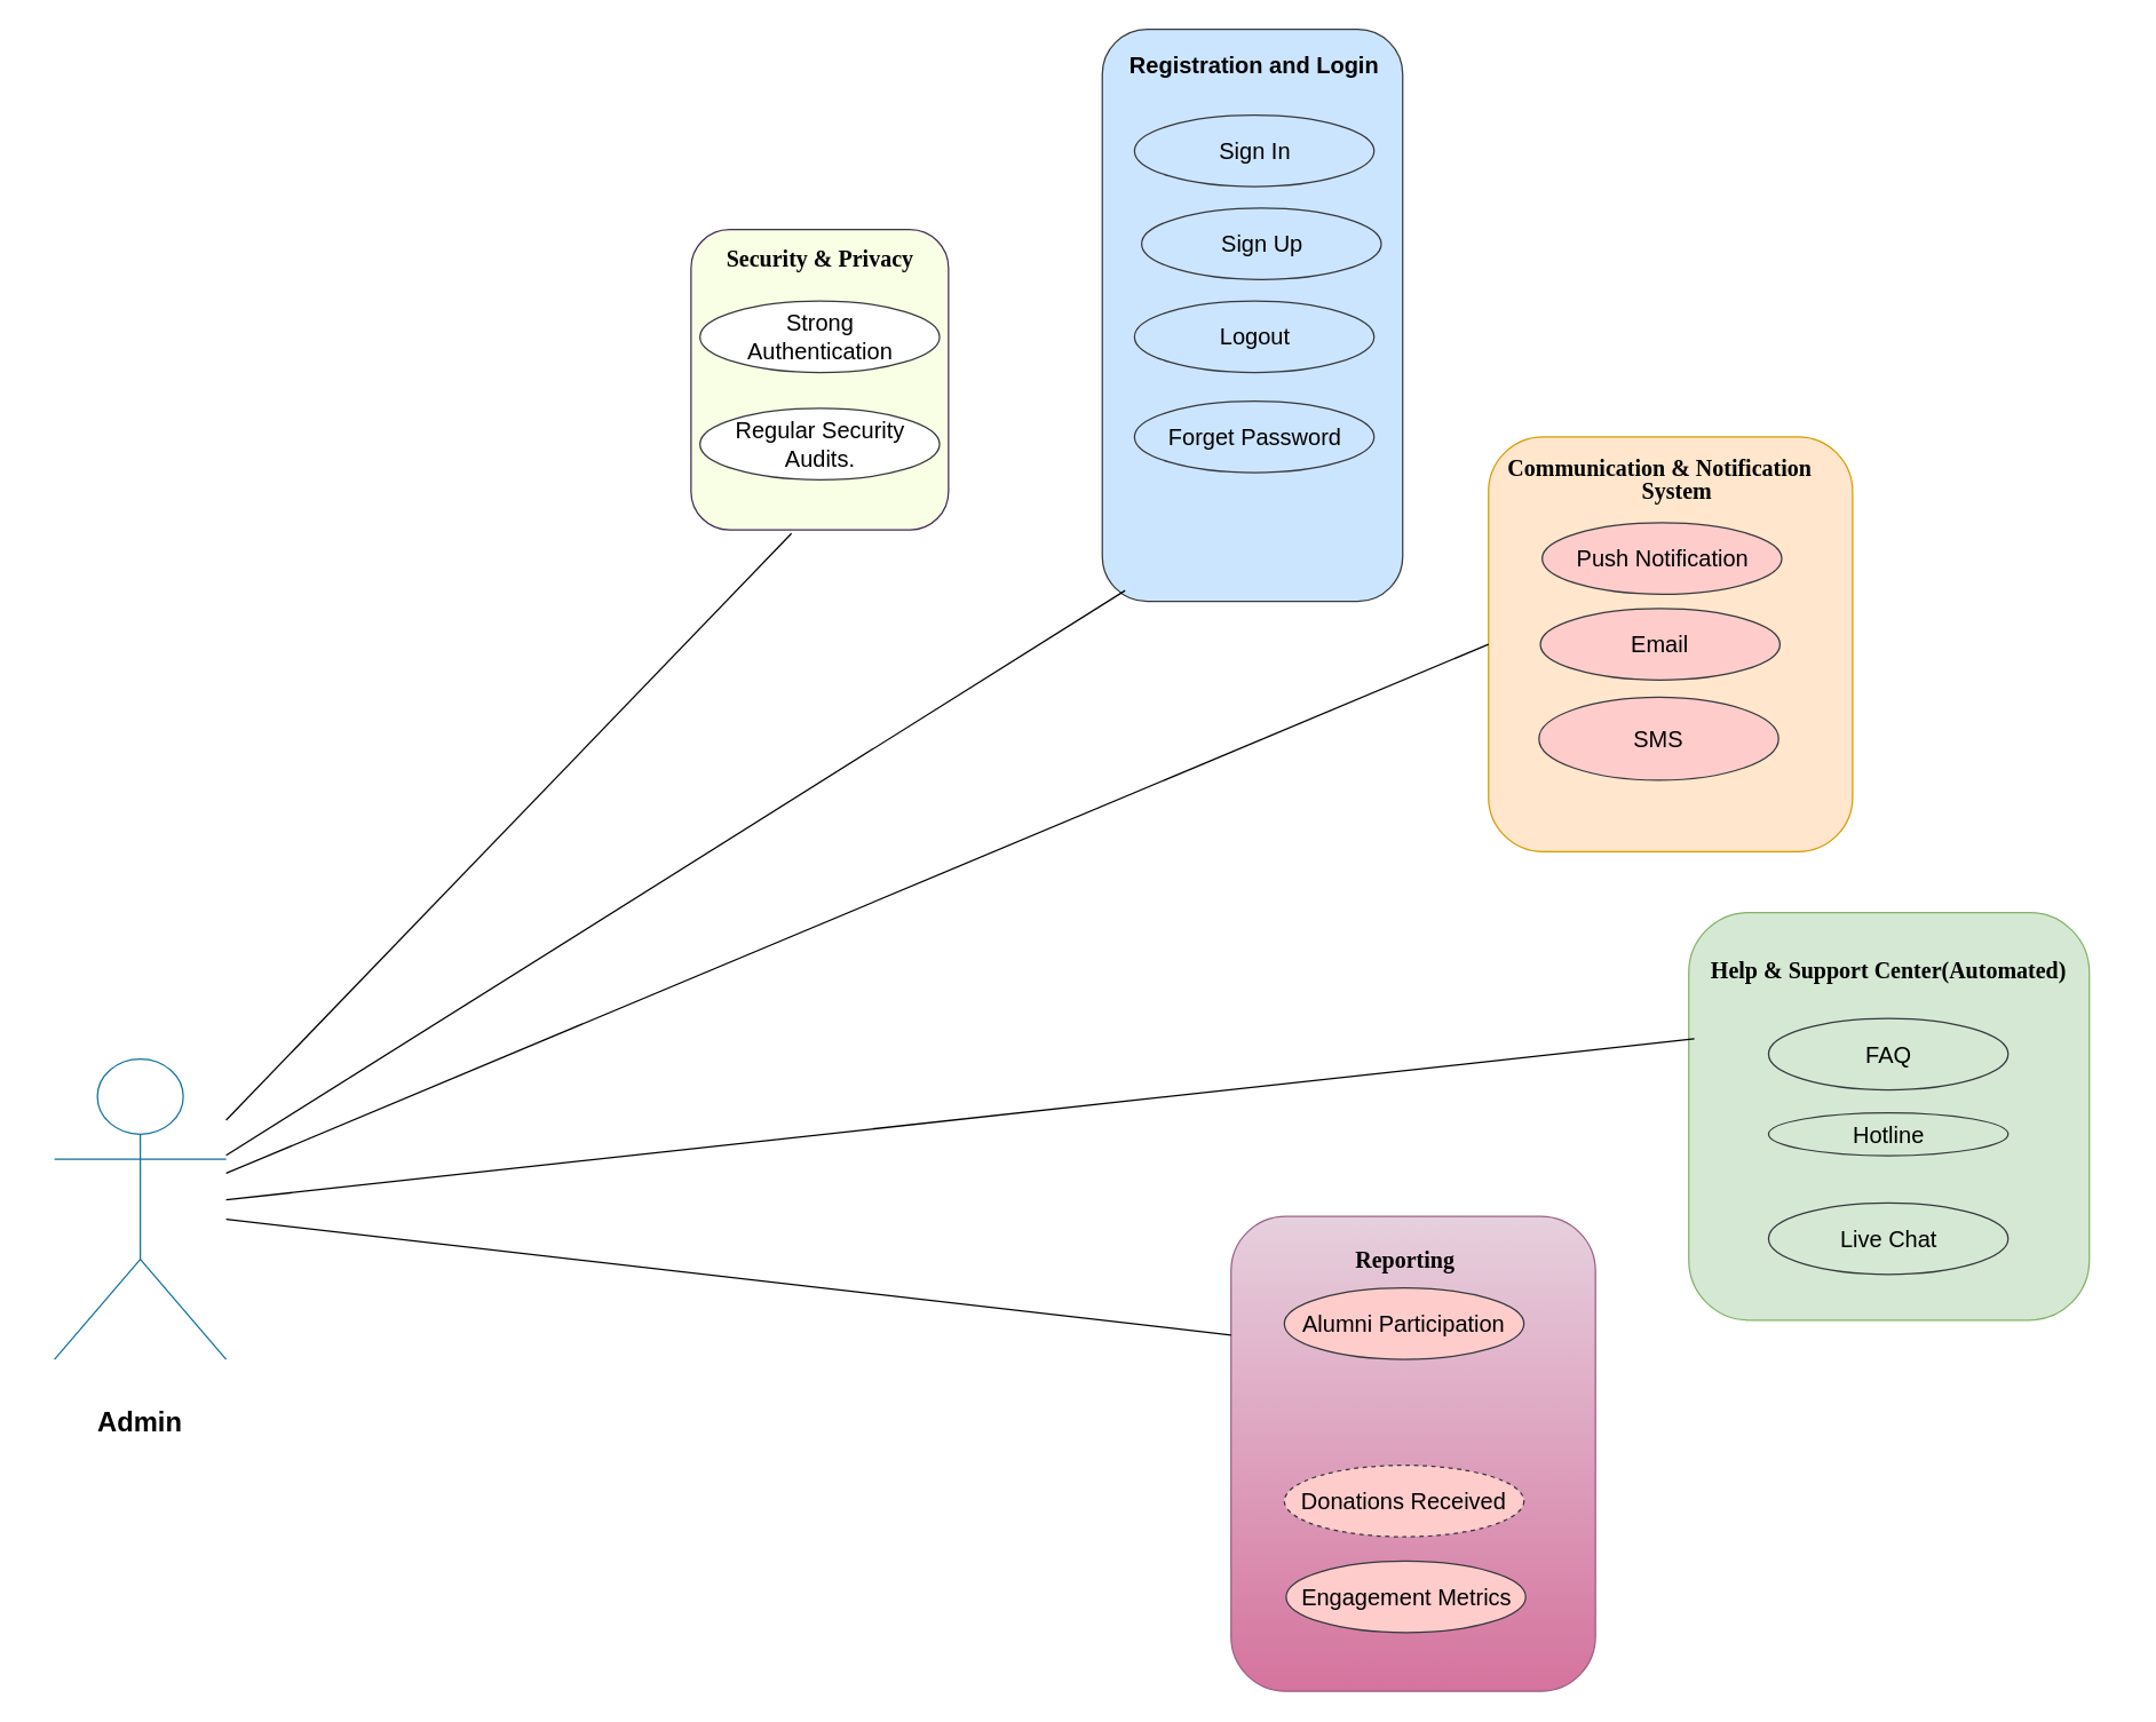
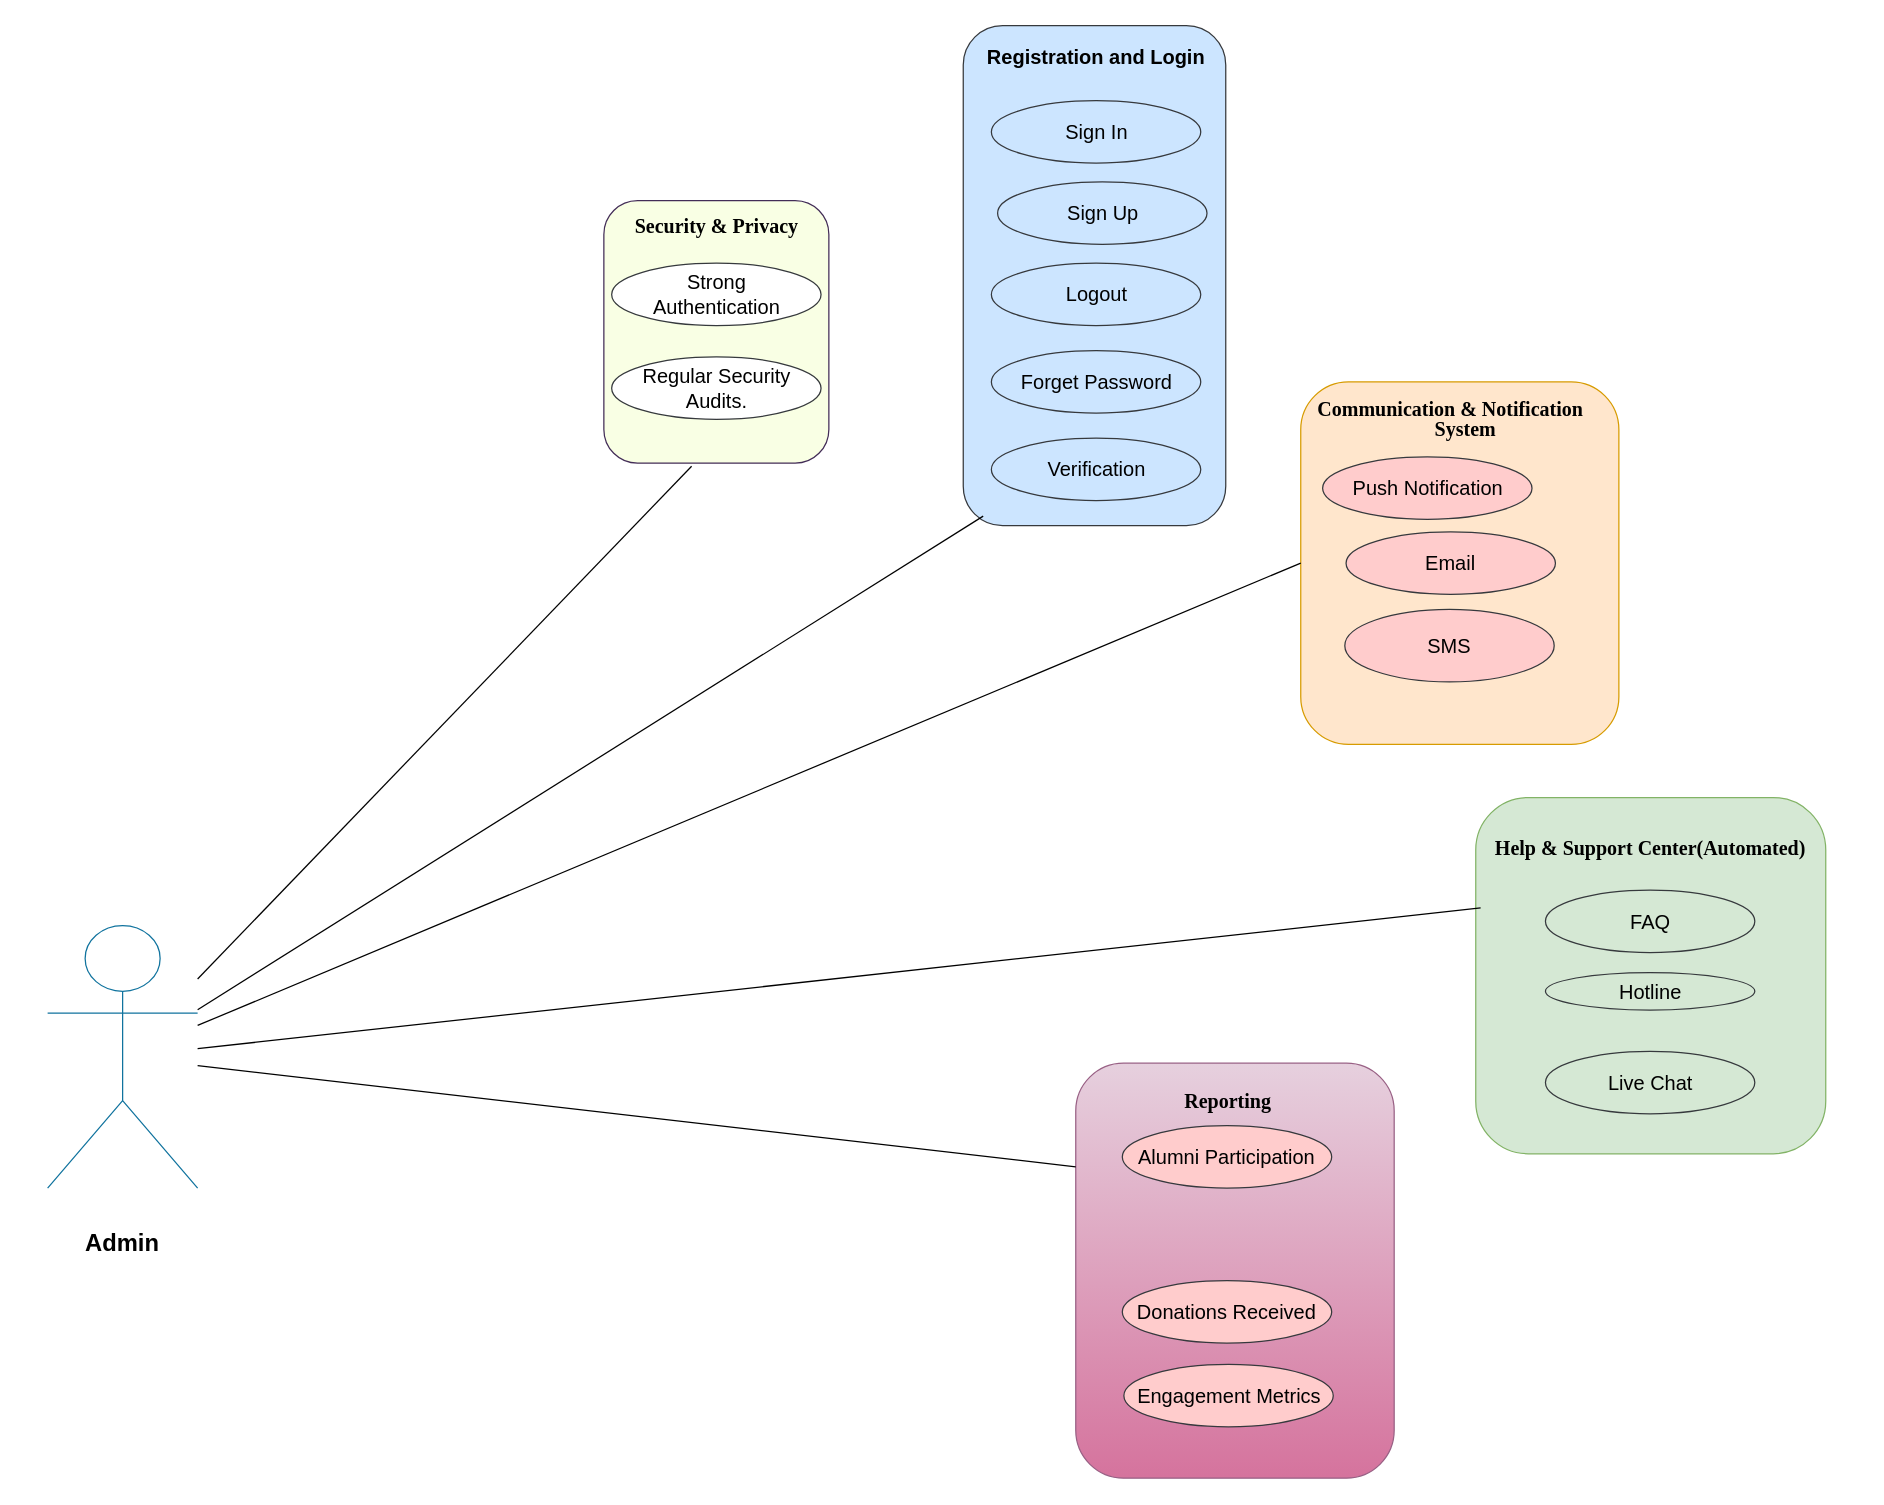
  <mxCell id="0" />
  <mxCell id="1" parent="0" />
  <mxCell id="2" value="" style="rounded=1;whiteSpace=wrap;html=1;labelBackgroundColor=none;fillColor=#cce5ff;strokeColor=#36393d;" vertex="1" parent="1"><mxGeometry x="770" y="20" width="210" height="400" as="geometry" /></mxCell>
  <mxCell id="3" value="&lt;font style=&quot;font-size: 16px;&quot;&gt;Sign In&lt;/font&gt;" style="ellipse;whiteSpace=wrap;html=1;labelBackgroundColor=none;rounded=1;fillColor=#cce5ff;strokeColor=#36393d;" vertex="1" parent="1"><mxGeometry x="792.5" y="80" width="167.5" height="50" as="geometry" /></mxCell>
  <mxCell id="4" value="&lt;font style=&quot;font-size: 16px;&quot;&gt;Sign Up&lt;/font&gt;" style="ellipse;whiteSpace=wrap;html=1;labelBackgroundColor=none;rounded=1;fillColor=#cce5ff;strokeColor=#36393d;" vertex="1" parent="1"><mxGeometry x="797.5" y="145" width="167.5" height="50" as="geometry" /></mxCell>
  <mxCell id="5" value="&lt;font style=&quot;font-size: 16px;&quot;&gt;Logout&lt;/font&gt;" style="ellipse;whiteSpace=wrap;html=1;labelBackgroundColor=none;rounded=1;fillColor=#cce5ff;strokeColor=#36393d;" vertex="1" parent="1"><mxGeometry x="792.5" y="210" width="167.5" height="50" as="geometry" /></mxCell>
  <mxCell id="6" value="&lt;font style=&quot;font-size: 16px;&quot;&gt;Forget Password&lt;/font&gt;" style="ellipse;whiteSpace=wrap;html=1;labelBackgroundColor=none;rounded=1;fillColor=#cce5ff;strokeColor=#36393d;" vertex="1" parent="1"><mxGeometry x="792.5" y="280" width="167.5" height="50" as="geometry" /></mxCell>
+ <mxCell id="7" value="&lt;font style=&quot;font-size: 16px;&quot;&gt;Verification&lt;/font&gt;" style="ellipse;whiteSpace=wrap;html=1;labelBackgroundColor=none;rounded=1;fillColor=#cce5ff;strokeColor=#36393d;" vertex="1" parent="1"><mxGeometry x="792.5" y="350" width="167.5" height="50" as="geometry" /></mxCell>
  <mxCell id="8" value="&lt;b&gt;&lt;span style=&quot;font-size:12.0pt;line-height:107%;&lt;br/&gt;font-family:&amp;quot;Times New Roman&amp;quot;,serif;mso-fareast-font-family:&amp;quot;Times New Roman&amp;quot;;&lt;br/&gt;color:#262626;mso-ansi-language:EN-US;mso-fareast-language:EN-US;mso-bidi-language:&lt;br/&gt;AR-SA&quot;&gt;Registration and Login&lt;/span&gt;&lt;/b&gt;" style="text;html=1;align=center;verticalAlign=middle;whiteSpace=wrap;rounded=0;" vertex="1" parent="1"><mxGeometry x="786.88" y="30" width="178.75" height="30" as="geometry" /></mxCell>
  <mxCell id="9" value="" style="shape=umlActor;verticalLabelPosition=bottom;verticalAlign=top;html=1;outlineConnect=0;fillColor=none;strokeColor=#10739e;" vertex="1" parent="1"><mxGeometry x="37.5" y="740" width="120" height="210" as="geometry" /></mxCell>
  <mxCell id="10" value="" style="endArrow=none;html=1;rounded=0;entryX=0.076;entryY=0.981;entryDx=0;entryDy=0;entryPerimeter=0;" edge="1" parent="1" source="9" target="2"><mxGeometry width="50" height="50" relative="1" as="geometry"><mxPoint x="227.5" y="830" as="sourcePoint" /><mxPoint x="267.5" y="780" as="targetPoint" /></mxGeometry></mxCell>
  <mxCell id="11" value="&lt;span style=&quot;font-size: 19px;&quot;&gt;&lt;b&gt;Admin&lt;/b&gt;&lt;/span&gt;" style="text;html=1;align=center;verticalAlign=middle;whiteSpace=wrap;rounded=0;" vertex="1" parent="1"><mxGeometry x="20" y="922.5" width="155" height="145" as="geometry" /></mxCell>
  <mxCell id="12" value="" style="rounded=1;whiteSpace=wrap;html=1;labelBackgroundColor=none;fillColor=#ffe6cc;strokeColor=#d79b00;" vertex="1" parent="1"><mxGeometry x="1040" y="305" width="254.5" height="290" as="geometry" /></mxCell>
  <mxCell id="13" value="&lt;p style=&quot;margin-bottom:0in;mso-add-space:auto;&lt;br/&gt;text-align:justify;text-indent:-.25in;line-height:115%;mso-list:l0 level1 lfo1;&lt;br/&gt;background:white&quot; class=&quot;MsoListParagraph&quot;&gt;&lt;font face=&quot;Times New Roman, serif&quot;&gt;&lt;span style=&quot;font-size: 16px;&quot;&gt;&lt;b&gt;Communication &amp;amp; Notification System&lt;/b&gt;&lt;/span&gt;&lt;/font&gt;&lt;/p&gt;" style="text;html=1;align=center;verticalAlign=middle;whiteSpace=wrap;rounded=0;fillColor=none;strokeColor=none;" vertex="1" parent="1"><mxGeometry x="1066.5" y="315" width="210" height="30" as="geometry" /></mxCell>
- <mxCell id="14" value="&lt;span style=&quot;font-size: 16px;&quot;&gt;Push Notification&lt;/span&gt;" style="ellipse;whiteSpace=wrap;html=1;labelBackgroundColor=none;rounded=1;fillColor=#ffcccc;strokeColor=#36393d;" vertex="1" parent="1"><mxGeometry x="1077.5" y="365" width="167.5" height="50" as="geometry" /></mxCell>
+ <mxCell id="14" value="&lt;span style=&quot;font-size: 16px;&quot;&gt;Push Notification&lt;/span&gt;" style="ellipse;whiteSpace=wrap;html=1;labelBackgroundColor=none;rounded=1;fillColor=#ffcccc;strokeColor=#36393d;" vertex="1" parent="1"><mxGeometry x="1057.5" y="365" width="167.5" height="50" as="geometry" /></mxCell>
  <mxCell id="15" value="&lt;span style=&quot;font-size: 16px;&quot;&gt;Email&lt;/span&gt;" style="ellipse;whiteSpace=wrap;html=1;labelBackgroundColor=none;rounded=1;fillColor=#ffcccc;strokeColor=#36393d;" vertex="1" parent="1"><mxGeometry x="1076.25" y="425" width="167.5" height="50" as="geometry" /></mxCell>
  <mxCell id="16" value="&lt;span style=&quot;font-size: 16px;&quot;&gt;SMS&lt;/span&gt;" style="ellipse;whiteSpace=wrap;html=1;labelBackgroundColor=none;rounded=1;fillColor=#ffcccc;strokeColor=#36393d;" vertex="1" parent="1"><mxGeometry x="1075.25" y="487" width="167.5" height="58" as="geometry" /></mxCell>
  <mxCell id="17" value="" style="rounded=1;whiteSpace=wrap;html=1;labelBackgroundColor=none;fillColor=#d5e8d4;strokeColor=#82b366;" vertex="1" parent="1"><mxGeometry x="1180" y="637.5" width="280" height="285" as="geometry" /></mxCell>
  <mxCell id="18" value="&lt;p style=&quot;margin-bottom:0in;mso-add-space:auto;&lt;br/&gt;text-align:justify;text-indent:-.25in;line-height:115%;mso-list:l0 level1 lfo1;&lt;br/&gt;background:white&quot; class=&quot;MsoListParagraph&quot;&gt;&lt;font face=&quot;Times New Roman, serif&quot;&gt;&lt;span style=&quot;font-size: 16px;&quot;&gt;&lt;b&gt;Help &amp;amp; Support Center(Automated)&lt;/b&gt;&lt;/span&gt;&lt;/font&gt;&lt;/p&gt;" style="text;html=1;align=center;verticalAlign=middle;whiteSpace=wrap;rounded=0;fillColor=none;strokeColor=none;" vertex="1" parent="1"><mxGeometry x="1180.14" y="657.5" width="304.36" height="30" as="geometry" /></mxCell>
  <mxCell id="19" value="&lt;span style=&quot;font-size: 16px;&quot;&gt;FAQ&lt;/span&gt;" style="ellipse;whiteSpace=wrap;html=1;labelBackgroundColor=none;rounded=1;fillColor=none;strokeColor=#36393d;" vertex="1" parent="1"><mxGeometry x="1235.75" y="711.5" width="167.5" height="50" as="geometry" /></mxCell>
  <mxCell id="20" value="&lt;span style=&quot;font-size: 16px;&quot;&gt;Hotline&lt;/span&gt;" style="ellipse;whiteSpace=wrap;html=1;labelBackgroundColor=none;rounded=1;fillColor=none;strokeColor=#36393d;" vertex="1" parent="1"><mxGeometry x="1235.75" y="777.5" width="167.5" height="30" as="geometry" /></mxCell>
  <mxCell id="21" value="&lt;span style=&quot;font-size: 16px;&quot;&gt;Live Chat&lt;/span&gt;" style="ellipse;whiteSpace=wrap;html=1;labelBackgroundColor=none;rounded=1;fillColor=none;strokeColor=#36393d;" vertex="1" parent="1"><mxGeometry x="1235.75" y="840.5" width="167.5" height="50" as="geometry" /></mxCell>
  <mxCell id="22" value="" style="rounded=1;whiteSpace=wrap;html=1;labelBackgroundColor=none;fillColor=#e6d0de;strokeColor=#996185;gradientColor=#d5739d;" vertex="1" parent="1"><mxGeometry x="860" y="850" width="254.75" height="332" as="geometry" /></mxCell>
  <mxCell id="23" value="&lt;p style=&quot;margin-bottom:0in;mso-add-space:auto;&lt;br/&gt;text-align:justify;text-indent:-.25in;line-height:115%;mso-list:l0 level1 lfo1;&lt;br/&gt;background:white&quot; class=&quot;MsoListParagraph&quot;&gt;&lt;font face=&quot;Times New Roman, serif&quot;&gt;&lt;span style=&quot;font-size: 16px;&quot;&gt;&lt;b&gt;Reporting&lt;/b&gt;&lt;/span&gt;&lt;/font&gt;&lt;/p&gt;" style="text;html=1;align=center;verticalAlign=middle;whiteSpace=wrap;rounded=0;fillColor=none;strokeColor=none;" vertex="1" parent="1"><mxGeometry x="889.13" y="860" width="210" height="30" as="geometry" /></mxCell>
  <mxCell id="24" value="&lt;span style=&quot;font-size: 16px;&quot;&gt;Alumni Participation&lt;/span&gt;" style="ellipse;whiteSpace=wrap;html=1;labelBackgroundColor=none;rounded=1;fillColor=#ffcccc;strokeColor=#36393d;" vertex="1" parent="1"><mxGeometry x="897.25" y="900" width="167.5" height="50" as="geometry" /></mxCell>
- <mxCell id="25" value="&lt;span style=&quot;font-size: 16px;&quot;&gt;Donations Received&lt;/span&gt;" style="ellipse;whiteSpace=wrap;html=1;labelBackgroundColor=none;rounded=1;fillColor=#ffcccc;strokeColor=#36393d;dashed=1;" vertex="1" parent="1"><mxGeometry x="897.25" y="1024" width="167.5" height="50" as="geometry" /></mxCell>
+ <mxCell id="25" value="&lt;span style=&quot;font-size: 16px;&quot;&gt;Donations Received&lt;/span&gt;" style="ellipse;whiteSpace=wrap;html=1;labelBackgroundColor=none;rounded=1;fillColor=#ffcccc;strokeColor=#36393d;" vertex="1" parent="1"><mxGeometry x="897.25" y="1024" width="167.5" height="50" as="geometry" /></mxCell>
  <mxCell id="26" value="&lt;span style=&quot;font-size: 16px;&quot;&gt;Engagement Metrics&lt;/span&gt;" style="ellipse;whiteSpace=wrap;html=1;labelBackgroundColor=none;rounded=1;fillColor=#ffcccc;strokeColor=#36393d;" vertex="1" parent="1"><mxGeometry x="898.5" y="1091" width="167.5" height="50" as="geometry" /></mxCell>
  <mxCell id="27" value="" style="rounded=1;whiteSpace=wrap;html=1;labelBackgroundColor=none;fillColor=#F9FFE4;strokeColor=#432D57;fontColor=#ffffff;fillStyle=auto;" vertex="1" parent="1"><mxGeometry x="482.49" y="160" width="180" height="210" as="geometry" /></mxCell>
  <mxCell id="28" value="&lt;p style=&quot;margin-bottom:0in;mso-add-space:auto;&lt;br/&gt;text-align:justify;text-indent:-.25in;line-height:115%;mso-list:l0 level1 lfo1;&lt;br/&gt;background:white&quot; class=&quot;MsoListParagraph&quot;&gt;&lt;font face=&quot;Times New Roman, serif&quot;&gt;&lt;span style=&quot;font-size: 16px;&quot;&gt;&lt;b&gt;Security &amp;amp; Privacy&lt;/b&gt;&lt;/span&gt;&lt;/font&gt;&lt;/p&gt;" style="text;html=1;align=center;verticalAlign=middle;whiteSpace=wrap;rounded=0;fillColor=none;strokeColor=none;" vertex="1" parent="1"><mxGeometry x="480" y="160" width="210" height="30" as="geometry" /></mxCell>
  <mxCell id="29" value="&lt;div&gt;&lt;span style=&quot;font-size: 16px;&quot;&gt;Strong&lt;/span&gt;&lt;/div&gt;&lt;div&gt;&lt;span style=&quot;font-size: 16px;&quot;&gt;Authentication&lt;/span&gt;&lt;/div&gt;" style="ellipse;whiteSpace=wrap;html=1;labelBackgroundColor=none;rounded=1;fillColor=#FFFFFF;strokeColor=#36393d;" vertex="1" parent="1"><mxGeometry x="488.74" y="210" width="167.5" height="50" as="geometry" /></mxCell>
  <mxCell id="30" value="&lt;span style=&quot;font-size: 16px;&quot;&gt;Regular Security Audits.&lt;/span&gt;" style="ellipse;whiteSpace=wrap;html=1;labelBackgroundColor=none;rounded=1;fillColor=#FFFFFF;strokeColor=#36393d;" vertex="1" parent="1"><mxGeometry x="488.74" y="285" width="167.5" height="50" as="geometry" /></mxCell>
  <mxCell id="31" value="" style="endArrow=none;html=1;rounded=0;entryX=0;entryY=0.5;entryDx=0;entryDy=0;" edge="1" parent="1" source="9" target="12"><mxGeometry width="50" height="50" relative="1" as="geometry"><mxPoint x="470" y="841" as="sourcePoint" /><mxPoint x="520" y="791" as="targetPoint" /></mxGeometry></mxCell>
  <mxCell id="32" value="" style="endArrow=none;html=1;rounded=0;entryX=0.014;entryY=0.31;entryDx=0;entryDy=0;entryPerimeter=0;" edge="1" parent="1" source="9" target="17"><mxGeometry width="50" height="50" relative="1" as="geometry"><mxPoint x="527.5" y="870" as="sourcePoint" /><mxPoint x="967.5" y="810" as="targetPoint" /></mxGeometry></mxCell>
  <mxCell id="33" value="" style="endArrow=none;html=1;rounded=0;entryX=0;entryY=0.25;entryDx=0;entryDy=0;" edge="1" parent="1" source="9" target="22"><mxGeometry width="50" height="50" relative="1" as="geometry"><mxPoint x="237.5" y="930" as="sourcePoint" /><mxPoint x="487.5" y="1150" as="targetPoint" /></mxGeometry></mxCell>
  <mxCell id="34" value="" style="endArrow=none;html=1;rounded=0;entryX=0.39;entryY=1.012;entryDx=0;entryDy=0;entryPerimeter=0;" edge="1" parent="1" source="9" target="27"><mxGeometry width="50" height="50" relative="1" as="geometry"><mxPoint x="187.5" y="700" as="sourcePoint" /><mxPoint x="237.5" y="650" as="targetPoint" /></mxGeometry></mxCell>
